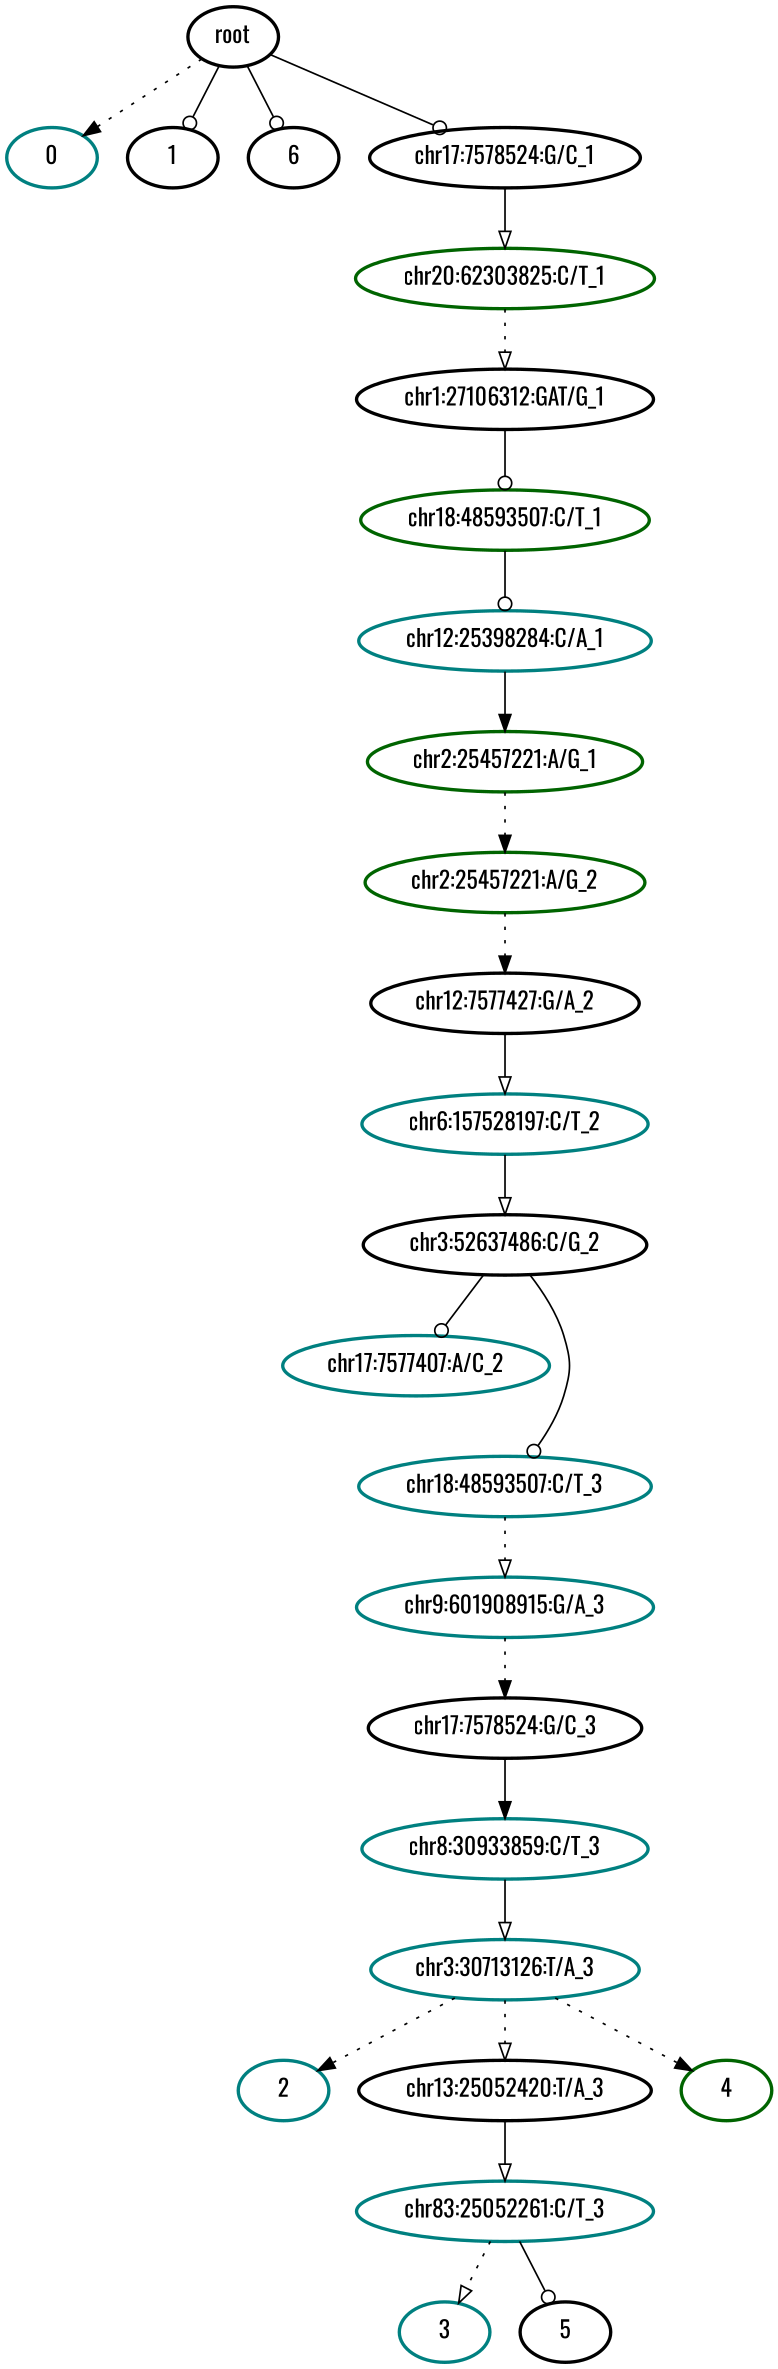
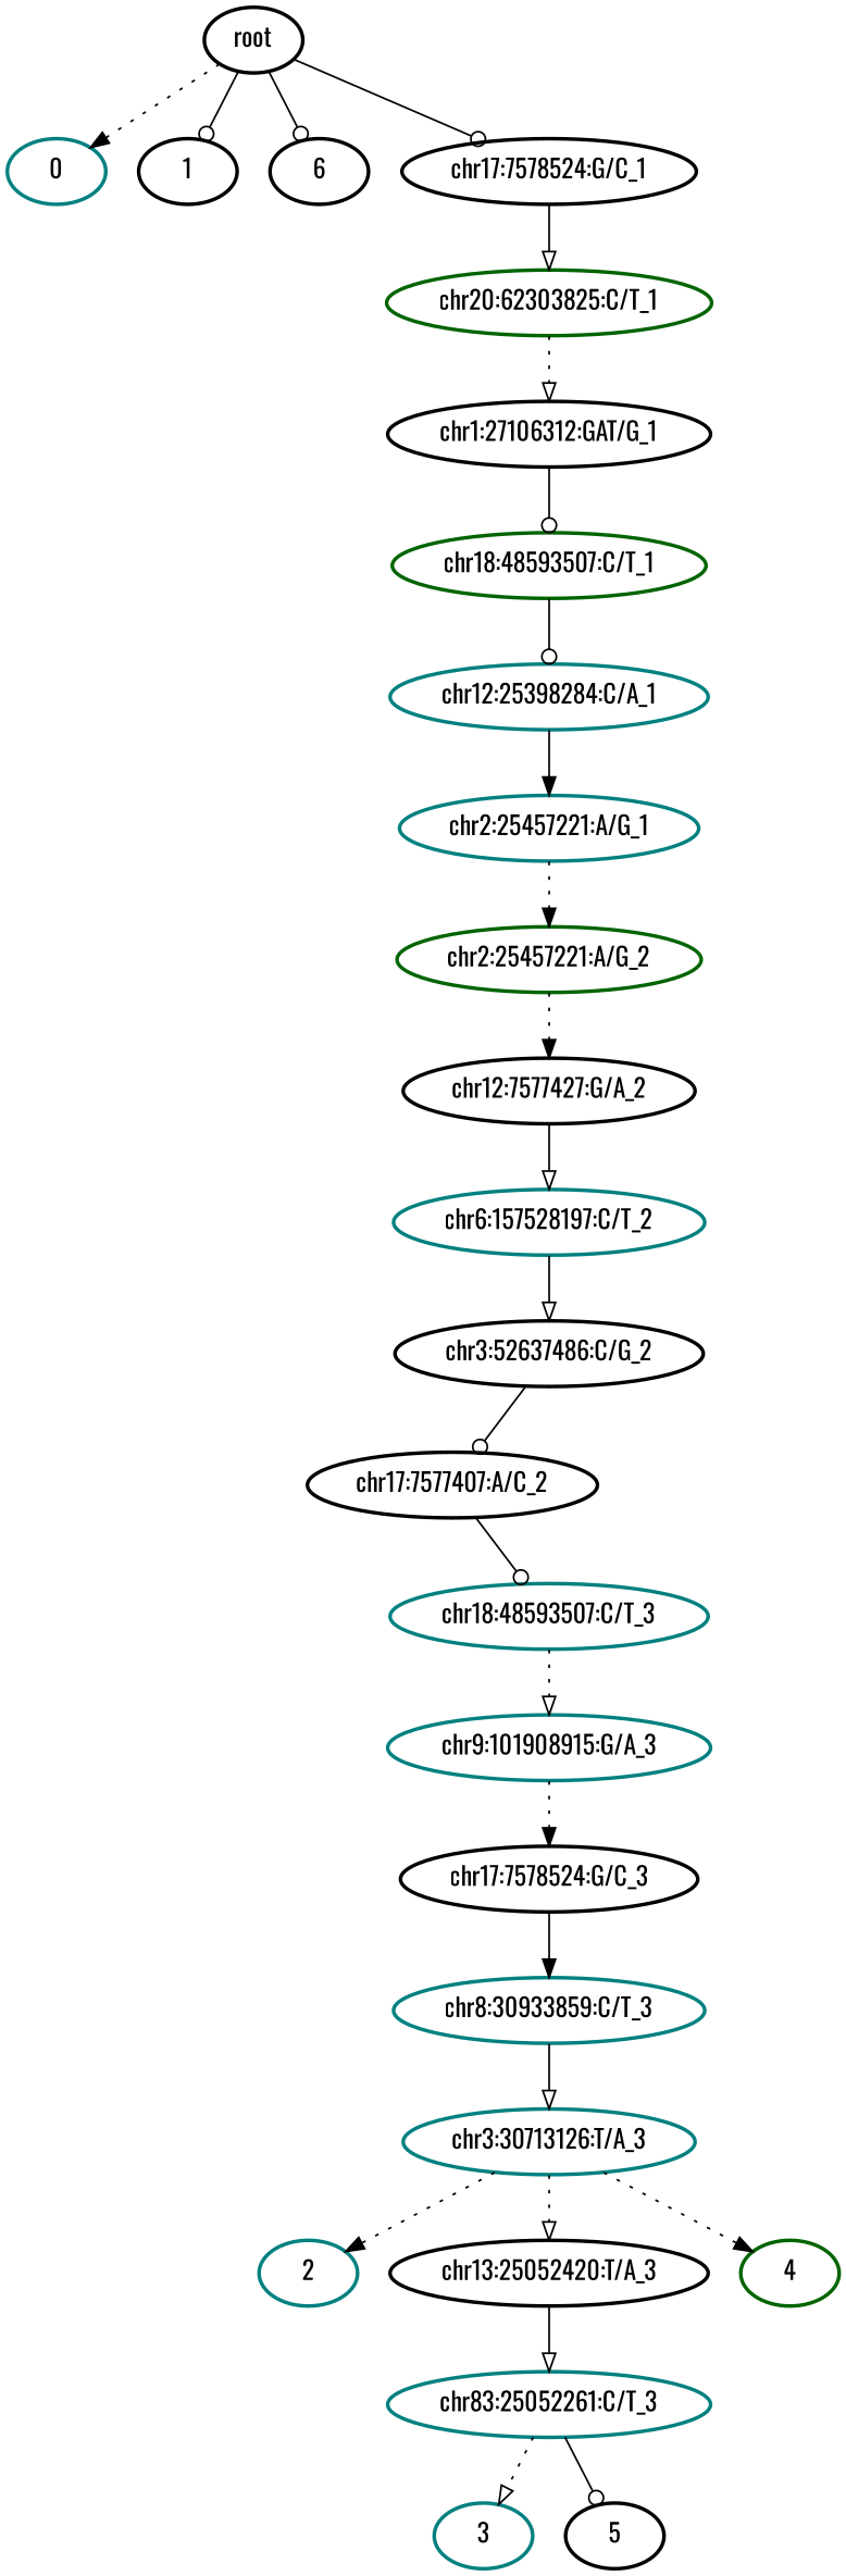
  digraph {
    fontname=Oswald
    rankdir=TB
    node [color=black fontname=Oswald style=bold]
    edge [arrowhead=onormal fontname=Oswald style=solid]
    n1 [label=root]
    n2 [color=teal label=0]
    n3 [label=1]
    n4 [label=6]
    n5 [label="chr17:7578524:G/C_1"]
    n6 [color=darkgreen label="chr20:62303825:C/T_1"]
    n7 [color=teal label=2]
    n8 [label="chr13:25052420:T/A_3"]
    n9 [color=teal label="chr83:25052261:C/T_3"]
    n10 [color=teal label=3]
    n11 [label=5]
    n12 [color=darkgreen label=4]
    n13 [color=darkgreen label="chr2:25457221:A/G_2"]
    n14 [label="chr12:7577427:G/A_2"]
    n15 [color=teal label="chr6:157528197:C/T_2"]
    n16 [label="chr3:52637486:C/G_2"]
-   n17 [color=teal label="chr17:7577407:A/C_2"]
+   n17 [label="chr17:7577407:A/C_2"]
    n18 [color=teal label="chr18:48593507:C/T_3"]
-   n19 [color=teal label="chr9:601908915:G/A_3"]
+   n19 [color=teal label="chr9:101908915:G/A_3"]
    n20 [label="chr17:7578524:G/C_3"]
    n21 [color=teal label="chr8:30933859:C/T_3"]
    n22 [color=teal label="chr3:30713126:T/A_3"]
    n23 [label="chr1:27106312:GAT/G_1"]
    n24 [color=darkgreen label="chr18:48593507:C/T_1"]
    n25 [color=teal label="chr12:25398284:C/A_1"]
-   n26 [color=darkgreen label="chr2:25457221:A/G_1"]
+   n26 [color=teal label="chr2:25457221:A/G_1"]
    n1 -> n2 [arrowhead=normal style=dotted]
    n1 -> n3 [arrowhead=odot]
    n1 -> n4 [arrowhead=odot]
    n1 -> n5 [arrowhead=odot]
    n5 -> n6
    n6 -> n23 [style=dotted]
    n8 -> n9
    n9 -> n10 [style=dotted]
    n9 -> n11 [arrowhead=odot]
    n13 -> n14 [arrowhead=normal style=dotted]
    n14 -> n15
    n15 -> n16
    n16 -> n17 [arrowhead=odot]
-   n16 -> n18 [arrowhead=odot]
+   n17 -> n18 [arrowhead=odot]
    n18 -> n19 [style=dotted]
    n19 -> n20 [arrowhead=normal style=dotted]
    n20 -> n21 [arrowhead=normal]
    n21 -> n22
    n22 -> n7 [arrowhead=normal style=dotted]
    n22 -> n8 [style=dotted]
    n22 -> n12 [arrowhead=normal style=dotted]
    n23 -> n24 [arrowhead=odot]
    n24 -> n25 [arrowhead=odot]
    n25 -> n26 [arrowhead=normal]
    n26 -> n13 [arrowhead=normal style=dotted]
  }
